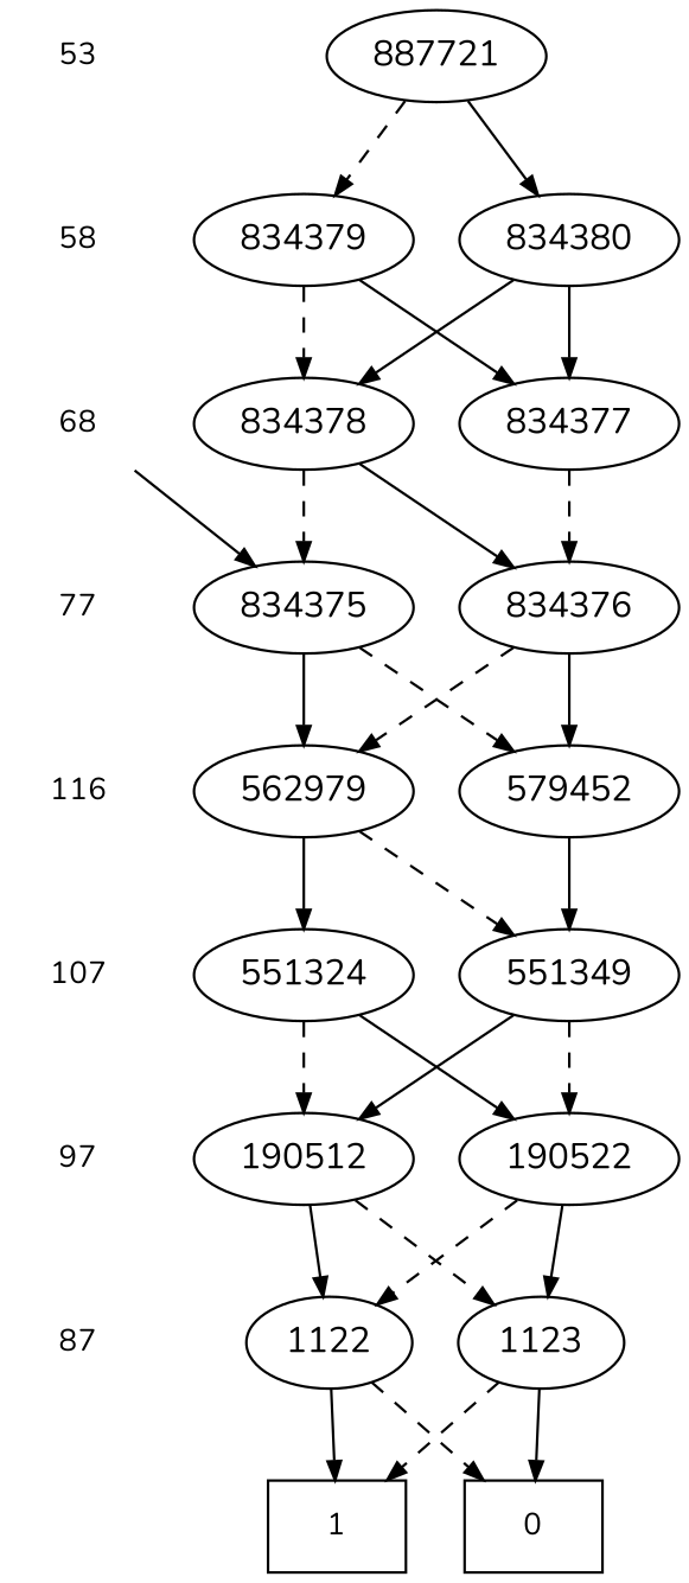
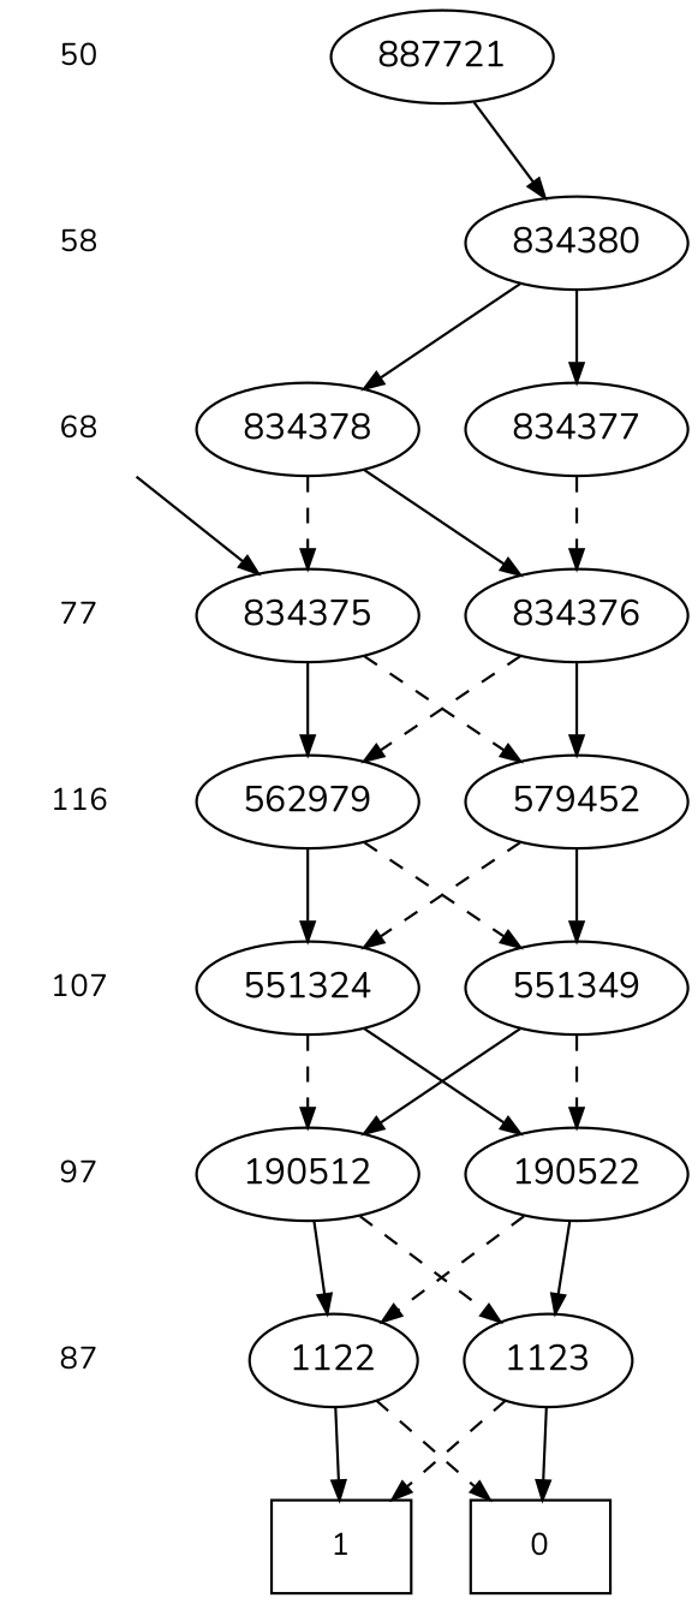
  digraph {
    fontname=Nunito
    node [fontname=Nunito]
    edge [fontname=Nunito style=solid arrowsize=.75]
    T [style=invis]
    0 [fontsize=12 shape=box]
    1 [fontsize=12 shape=box]
-   50 [fontsize=12 shape=plaintext label=53]
+   50 [fontsize=12 shape=plaintext]
    887721
    58 [fontsize=12 shape=plaintext]
-   834379
    834380
    68 [fontsize=12 shape=plaintext]
    834377
    834378
    77 [fontsize=12 shape=plaintext]
    834375
    834376
    116 [fontsize=12 shape=plaintext]
    562979
    579452
    107 [fontsize=12 shape=plaintext]
    551324
    551349
    97 [fontsize=12 shape=plaintext]
    190512
    190522
    87 [fontsize=12 shape=plaintext]
    1122
    1123
    subgraph sub_1 {
      rank=same
      subgraph sub_2 {
        rank=same
        T
      }
      subgraph sub_3 {
        rank=same
        0
      }
      subgraph sub_4 {
        rank=same
        1
      }
    }
    subgraph sub_5 {
      rank=same
      887721
      subgraph sub_6 {
        rank=same
        50
      }
    }
    subgraph sub_7 {
      rank=same
-     834379
      834380
      subgraph sub_8 {
        rank=same
        58
      }
    }
    subgraph sub_9 {
      rank=same
      834377
      834378
      subgraph sub_10 {
        rank=same
        68
      }
    }
    subgraph sub_11 {
      rank=same
      834375
      834376
      subgraph sub_12 {
        rank=same
        77
      }
    }
    subgraph sub_13 {
      rank=same
      562979
      579452
      subgraph sub_14 {
        rank=same
        116
      }
    }
    subgraph sub_15 {
      rank=same
      551324
      551349
      subgraph sub_16 {
        rank=same
        107
      }
    }
    subgraph sub_17 {
      rank=same
      190512
      190522
      subgraph sub_18 {
        rank=same
        97
      }
    }
    subgraph sub_19 {
      rank=same
      1122
      1123
      subgraph sub_20 {
        rank=same
        87
      }
    }
    50 -> 58 [style=invis arrowsize=""]
-   887721 -> 834379 [style=dashed]
    887721 -> 834380
    58 -> 68 [style=invis arrowsize=""]
-   834379 -> 834377
-   834379 -> 834378 [style=dashed]
    834380 -> 834377
    834380 -> 834378
    68 -> 77 [style=invis arrowsize=""]
    68 -> 834375
    834377 -> 834376 [style=dashed]
    834378 -> 834375 [style=dashed]
    834378 -> 834376
    77 -> 116 [style=invis arrowsize=""]
    834375 -> 562979
    834375 -> 579452 [style=dashed]
    834376 -> 562979 [style=dashed]
    834376 -> 579452
    116 -> 107 [style=invis arrowsize=""]
    562979 -> 551324
    562979 -> 551349 [style=dashed]
+   579452 -> 551324 [style=dashed]
    579452 -> 551349
    107 -> 97 [style=invis arrowsize=""]
    551324 -> 190512 [style=dashed]
    551324 -> 190522
    551349 -> 190512
    551349 -> 190522 [style=dashed]
    97 -> 87 [style=invis arrowsize=""]
    190512 -> 1122
    190512 -> 1123 [style=dashed]
    190522 -> 1122 [style=dashed]
    190522 -> 1123
    87 -> T [style=invis arrowsize=""]
    1122 -> 0 [style=dashed]
    1122 -> 1
    1123 -> 0
    1123 -> 1 [style=dashed]
  }
